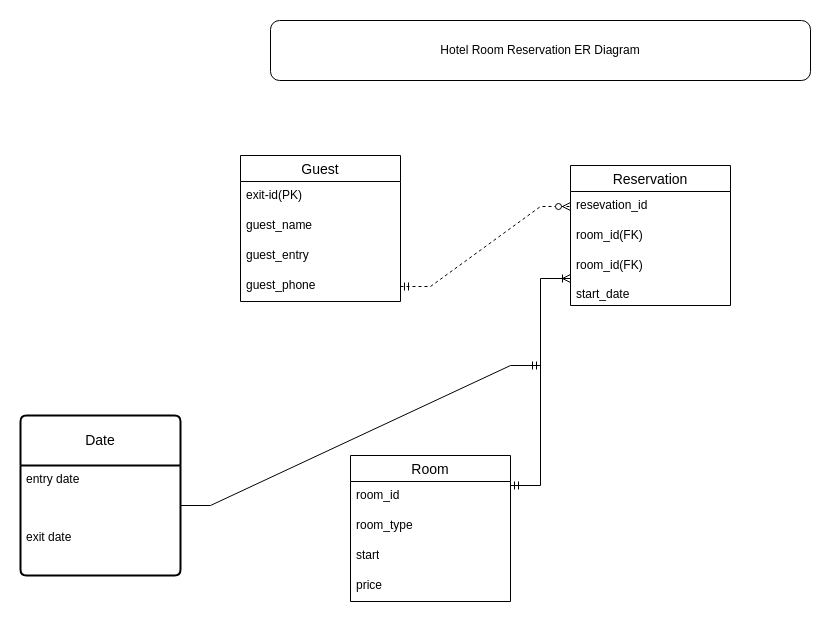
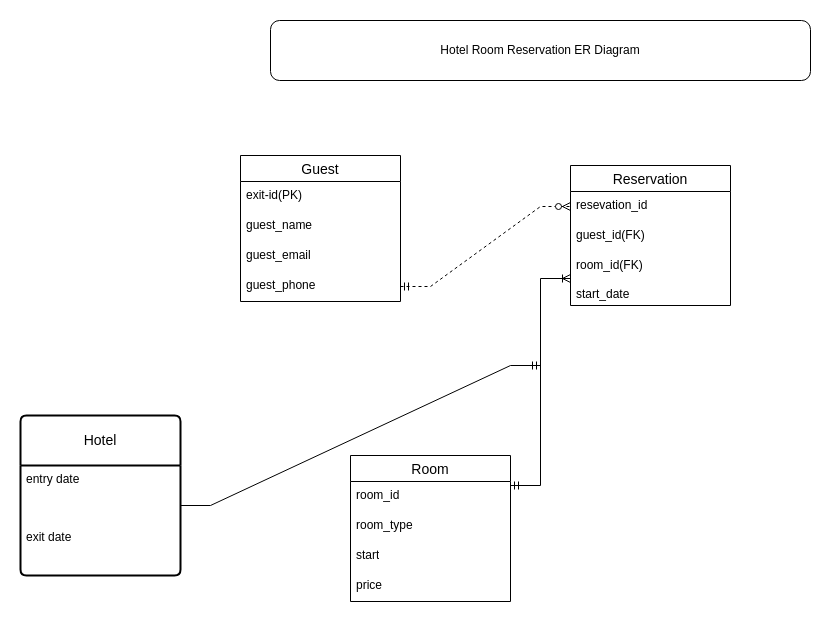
  <mxCell id="0" />
  <mxCell id="1" parent="0" />
  <mxCell id="2" value="Guest" style="swimlane;fontStyle=0;childLayout=stackLayout;horizontal=1;startSize=26;horizontalStack=0;resizeParent=1;resizeParentMax=0;resizeLast=0;collapsible=1;marginBottom=0;align=center;fontSize=14;" parent="1" vertex="1"><mxGeometry x="240" y="155" width="160" height="146" as="geometry" /></mxCell>
  <mxCell id="3" value="exit-id(PK)" style="text;strokeColor=none;fillColor=none;spacingLeft=4;spacingRight=4;overflow=hidden;rotatable=0;points=[[0,0.5],[1,0.5]];portConstraint=eastwest;fontSize=12;whiteSpace=wrap;html=1;" parent="2" vertex="1"><mxGeometry y="26" width="160" height="30" as="geometry" /></mxCell>
  <mxCell id="4" value="guest_name" style="text;strokeColor=none;fillColor=none;spacingLeft=4;spacingRight=4;overflow=hidden;rotatable=0;points=[[0,0.5],[1,0.5]];portConstraint=eastwest;fontSize=12;whiteSpace=wrap;html=1;" parent="2" vertex="1"><mxGeometry y="56" width="160" height="30" as="geometry" /></mxCell>
- <mxCell id="5" value="guest_entry" style="text;strokeColor=none;fillColor=none;spacingLeft=4;spacingRight=4;overflow=hidden;rotatable=0;points=[[0,0.5],[1,0.5]];portConstraint=eastwest;fontSize=12;whiteSpace=wrap;html=1;" parent="2" vertex="1"><mxGeometry y="86" width="160" height="30" as="geometry" /></mxCell>
+ <mxCell id="5" value="guest_email" style="text;strokeColor=none;fillColor=none;spacingLeft=4;spacingRight=4;overflow=hidden;rotatable=0;points=[[0,0.5],[1,0.5]];portConstraint=eastwest;fontSize=12;whiteSpace=wrap;html=1;" parent="2" vertex="1"><mxGeometry y="86" width="160" height="30" as="geometry" /></mxCell>
  <mxCell id="6" value="guest_phone" style="text;strokeColor=none;fillColor=none;spacingLeft=4;spacingRight=4;overflow=hidden;rotatable=0;points=[[0,0.5],[1,0.5]];portConstraint=eastwest;fontSize=12;whiteSpace=wrap;html=1;" parent="2" vertex="1"><mxGeometry y="116" width="160" height="30" as="geometry" /></mxCell>
  <mxCell id="7" value="Reservation" style="swimlane;fontStyle=0;childLayout=stackLayout;horizontal=1;startSize=26;horizontalStack=0;resizeParent=1;resizeParentMax=0;resizeLast=0;collapsible=1;marginBottom=0;align=center;fontSize=14;" parent="1" vertex="1"><mxGeometry x="570" y="165" width="160" height="140" as="geometry" /></mxCell>
  <mxCell id="8" value="resevation_id" style="text;strokeColor=none;fillColor=none;spacingLeft=4;spacingRight=4;overflow=hidden;rotatable=0;points=[[0,0.5],[1,0.5]];portConstraint=eastwest;fontSize=12;whiteSpace=wrap;html=1;" parent="7" vertex="1"><mxGeometry y="26" width="160" height="30" as="geometry" /></mxCell>
- <mxCell id="9" value="room_id(FK)" style="text;strokeColor=none;fillColor=none;spacingLeft=4;spacingRight=4;overflow=hidden;rotatable=0;points=[[0,0.5],[1,0.5]];portConstraint=eastwest;fontSize=12;whiteSpace=wrap;html=1;" parent="7" vertex="1"><mxGeometry y="56" width="160" height="30" as="geometry" /></mxCell>
+ <mxCell id="9" value="guest_id(FK)" style="text;strokeColor=none;fillColor=none;spacingLeft=4;spacingRight=4;overflow=hidden;rotatable=0;points=[[0,0.5],[1,0.5]];portConstraint=eastwest;fontSize=12;whiteSpace=wrap;html=1;" parent="7" vertex="1"><mxGeometry y="56" width="160" height="30" as="geometry" /></mxCell>
  <mxCell id="10" value="room_id(FK)&lt;br&gt;&lt;br&gt;start_date&lt;br&gt;&lt;br&gt;" style="text;strokeColor=none;fillColor=none;spacingLeft=4;spacingRight=4;overflow=hidden;rotatable=0;points=[[0,0.5],[1,0.5]];portConstraint=eastwest;fontSize=12;whiteSpace=wrap;html=1;" parent="7" vertex="1"><mxGeometry y="86" width="160" height="54" as="geometry" /></mxCell>
  <mxCell id="11" value="Room" style="swimlane;fontStyle=0;childLayout=stackLayout;horizontal=1;startSize=26;horizontalStack=0;resizeParent=1;resizeParentMax=0;resizeLast=0;collapsible=1;marginBottom=0;align=center;fontSize=14;" parent="1" vertex="1"><mxGeometry x="350" y="455" width="160" height="146" as="geometry" /></mxCell>
  <mxCell id="12" value="room_id" style="text;strokeColor=none;fillColor=none;spacingLeft=4;spacingRight=4;overflow=hidden;rotatable=0;points=[[0,0.5],[1,0.5]];portConstraint=eastwest;fontSize=12;whiteSpace=wrap;html=1;" parent="11" vertex="1"><mxGeometry y="26" width="160" height="30" as="geometry" /></mxCell>
  <mxCell id="13" value="room_type" style="text;strokeColor=none;fillColor=none;spacingLeft=4;spacingRight=4;overflow=hidden;rotatable=0;points=[[0,0.5],[1,0.5]];portConstraint=eastwest;fontSize=12;whiteSpace=wrap;html=1;" parent="11" vertex="1"><mxGeometry y="56" width="160" height="30" as="geometry" /></mxCell>
  <mxCell id="14" value="start" style="text;strokeColor=none;fillColor=none;spacingLeft=4;spacingRight=4;overflow=hidden;rotatable=0;points=[[0,0.5],[1,0.5]];portConstraint=eastwest;fontSize=12;whiteSpace=wrap;html=1;" parent="11" vertex="1"><mxGeometry y="86" width="160" height="30" as="geometry" /></mxCell>
  <mxCell id="15" value="price" style="text;strokeColor=none;fillColor=none;spacingLeft=4;spacingRight=4;overflow=hidden;rotatable=0;points=[[0,0.5],[1,0.5]];portConstraint=eastwest;fontSize=12;whiteSpace=wrap;html=1;" parent="11" vertex="1"><mxGeometry y="116" width="160" height="30" as="geometry" /></mxCell>
  <mxCell id="16" value="" style="edgeStyle=entityRelationEdgeStyle;fontSize=12;html=1;endArrow=ERzeroToMany;startArrow=ERmandOne;rounded=0;dashed=1;" parent="1" source="6" target="8" edge="1"><mxGeometry width="100" height="100" relative="1" as="geometry"><mxPoint x="410" y="285" as="sourcePoint" /><mxPoint x="510" y="185" as="targetPoint" /><Array as="points"><mxPoint x="380" y="115" /></Array></mxGeometry></mxCell>
  <mxCell id="17" value="" style="edgeStyle=entityRelationEdgeStyle;fontSize=12;html=1;endArrow=ERoneToMany;startArrow=ERmandOne;rounded=0;entryX=0;entryY=0.5;entryDx=0;entryDy=0;" parent="1" target="10" edge="1"><mxGeometry width="100" height="100" relative="1" as="geometry"><mxPoint x="510" y="485" as="sourcePoint" /><mxPoint x="610" y="385" as="targetPoint" /><Array as="points"><mxPoint x="500" y="245" /></Array></mxGeometry></mxCell>
  <mxCell id="18" value="" style="edgeStyle=entityRelationEdgeStyle;fontSize=12;html=1;endArrow=ERmandOne;rounded=0;exitX=1;exitY=0.5;exitDx=0;exitDy=0;" parent="1" edge="1"><mxGeometry width="100" height="100" relative="1" as="geometry"><mxPoint x="180" y="505" as="sourcePoint" /><mxPoint x="540" y="365" as="targetPoint" /></mxGeometry></mxCell>
- <mxCell id="19" value="Date" style="swimlane;childLayout=stackLayout;horizontal=1;startSize=50;horizontalStack=0;rounded=1;fontSize=14;fontStyle=0;strokeWidth=2;resizeParent=0;resizeLast=1;shadow=0;dashed=0;align=center;arcSize=4;whiteSpace=wrap;html=1;" parent="1" vertex="1"><mxGeometry x="20" y="415" width="160" height="160" as="geometry" /></mxCell>
+ <mxCell id="19" value="Hotel" style="swimlane;childLayout=stackLayout;horizontal=1;startSize=50;horizontalStack=0;rounded=1;fontSize=14;fontStyle=0;strokeWidth=2;resizeParent=0;resizeLast=1;shadow=0;dashed=0;align=center;arcSize=4;whiteSpace=wrap;html=1;" parent="1" vertex="1"><mxGeometry x="20" y="415" width="160" height="160" as="geometry" /></mxCell>
  <mxCell id="20" value="entry date&lt;br&gt;&lt;br&gt;&lt;br&gt;&lt;br&gt;exit date" style="align=left;strokeColor=none;fillColor=none;spacingLeft=4;fontSize=12;verticalAlign=top;resizable=0;rotatable=0;part=1;html=1;" parent="19" vertex="1"><mxGeometry y="50" width="160" height="110" as="geometry" /></mxCell>
  <mxCell id="21" value="Hotel Room Reservation ER Diagram" style="rounded=1;whiteSpace=wrap;html=1;" parent="1" vertex="1"><mxGeometry x="270" y="20" width="540" height="60" as="geometry" /></mxCell>
